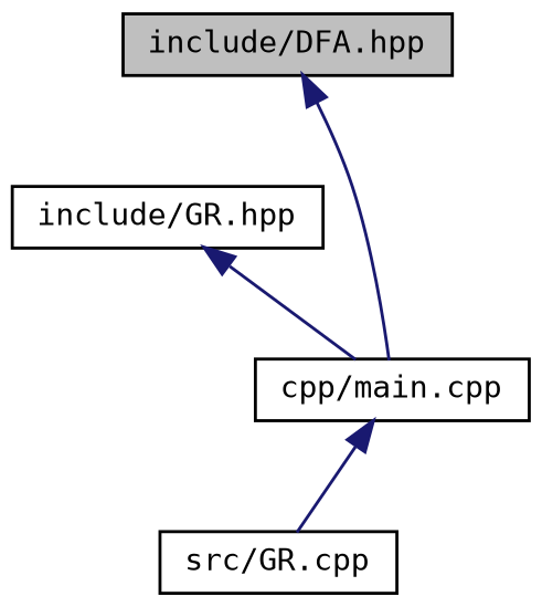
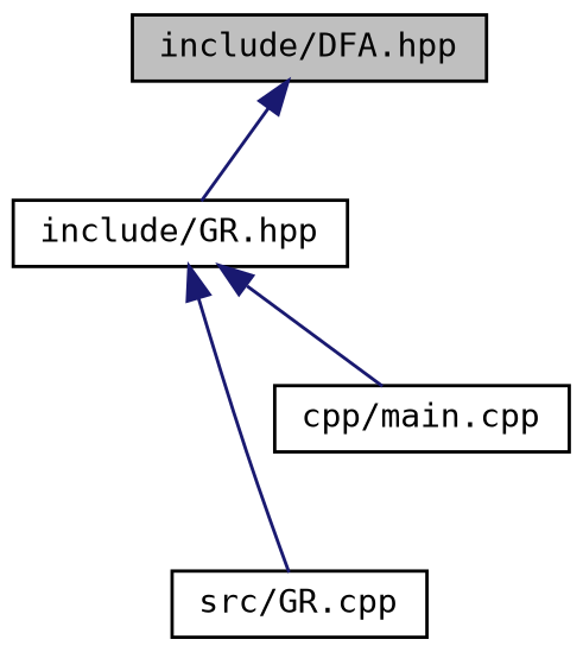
  digraph {
    fontname="DejaVu Sans Mono"
    node [color=black fillcolor=white fontname="DejaVu Sans Mono" fontsize=10 shape=record style=filled]
    edge [color=midnightblue dir=back fontname="DejaVu Sans Mono" fontsize=10 labelfontname=Helvetica labelfontsize=10 style=solid]
    n1 [fillcolor=grey75 fontcolor=black height=0.2 label="include/DFA.hpp" width=0.4]
    n2 [height=0.2 label="include/GR.hpp" width=0.4]
    n3 [height=0.2 label="src/GR.cpp" width=0.4]
    n4 [height=0.2 label="cpp/main.cpp" width=0.4]
-   n1 -> n4
-   n4 -> n3
+   n1 -> n2
+   n2 -> n3
    n2 -> n4
  }
